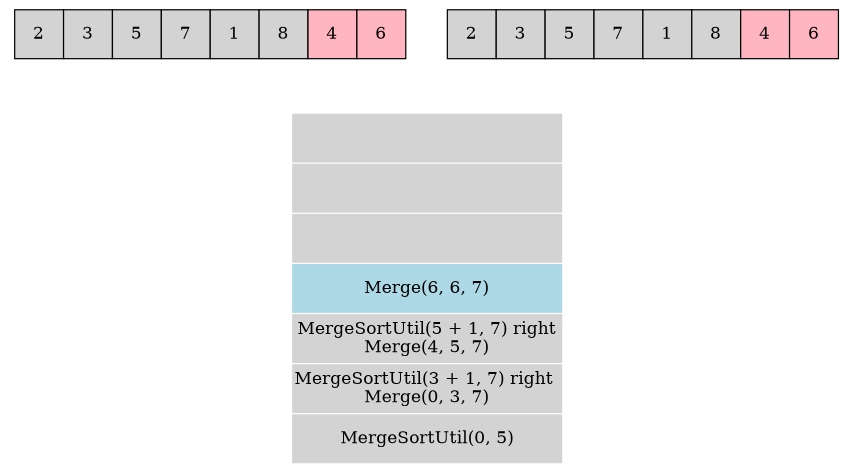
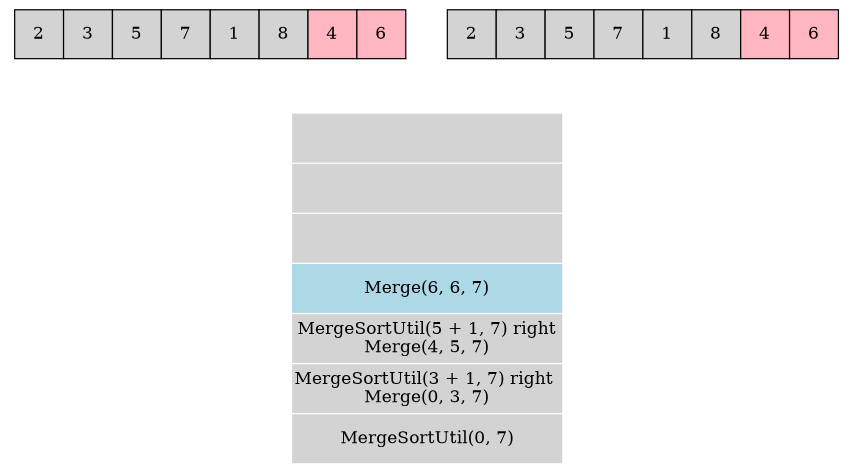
  digraph {
    node [shape=none]
    edge [style=invis]
    n1 [label=<<table border="0" cellspacing="0">             <tr>             <td port="arr0" width="40" height="40" bgcolor="lightgray" border="1">2</td>             <td port="arr1" width="40" height="40" bgcolor="lightgray" border="1">3</td>             <td port="arr2" width="40" height="40" bgcolor="lightgray" border="1">5</td>             <td port="arr3" width="40" height="40" bgcolor="lightgray" border="1">7</td>             <td port="arr4" width="40" height="40" bgcolor="lightgray" border="1">1</td>             <td port="arr5" width="40" height="40" bgcolor="lightgray" border="1">8</td>             <td port="arr6" width="40" height="40" bgcolor="lightpink" border="1">4</td>             <td port="arr7" width="40" height="40" bgcolor="lightpink" border="1">6</td>             </tr>             </table>>]
-   n2 [label=<<table border="0" cellspacing="1">             <tr><td port="code1" height="40" bgcolor="lightgray"></td></tr>             <tr><td port="code2" height="40" bgcolor="lightgray"></td></tr>             <tr><td port="code3" height="40" bgcolor="lightgray"></td></tr>             <tr><td port="code4" height="40" bgcolor="lightblue">Merge(6, 6, 7)</td></tr>             <tr><td port="code5" height="40" bgcolor="lightgray">MergeSortUtil(5 + 1, 7) right<br/>Merge(4, 5, 7)</td></tr>             <tr><td port="code6" height="40" bgcolor="lightgray">MergeSortUtil(3 + 1, 7) right <br/>Merge(0, 3, 7)<br/></td></tr>             <tr><td port="code7" height="40" bgcolor="lightgray">MergeSortUtil(0, 5)</td></tr>             </table>>]
+   n2 [label=<<table border="0" cellspacing="1">             <tr><td port="code1" height="40" bgcolor="lightgray"></td></tr>             <tr><td port="code2" height="40" bgcolor="lightgray"></td></tr>             <tr><td port="code3" height="40" bgcolor="lightgray"></td></tr>             <tr><td port="code4" height="40" bgcolor="lightblue">Merge(6, 6, 7)</td></tr>             <tr><td port="code5" height="40" bgcolor="lightgray">MergeSortUtil(5 + 1, 7) right<br/>Merge(4, 5, 7)</td></tr>             <tr><td port="code6" height="40" bgcolor="lightgray">MergeSortUtil(3 + 1, 7) right <br/>Merge(0, 3, 7)<br/></td></tr>             <tr><td port="code7" height="40" bgcolor="lightgray">MergeSortUtil(0, 7)</td></tr>             </table>>]
    n3 [label=<<table border="0" cellspacing="0">             <tr>             <td port="tempArr0" width="40" height="40" bgcolor="lightgray" border="1">2</td>             <td port="tempArr1" width="40" height="40" bgcolor="lightgray" border="1">3</td>             <td port="tempArr2" width="40" height="40" bgcolor="lightgray" border="1">5</td>             <td port="tempArr3" width="40" height="40" bgcolor="lightgray" border="1">7</td>             <td port="tempArr4" width="40" height="40" bgcolor="lightgray" border="1">1</td>             <td port="tempArr5" width="40" height="40" bgcolor="lightgray" border="1">8</td>             <td port="tempArr6" width="40" height="40" bgcolor="lightpink" border="1">4</td>             <td port="tempArr7" width="40" height="40" bgcolor="lightpink" border="1">6</td>             </tr>             </table>>]
    subgraph sub_1 {
      peripheries=0
      n1
      n2
    }
    subgraph sub_2 {
      peripheries=0
      n2
      n3
    }
    n1 -> n2
    n3 -> n2
  }
